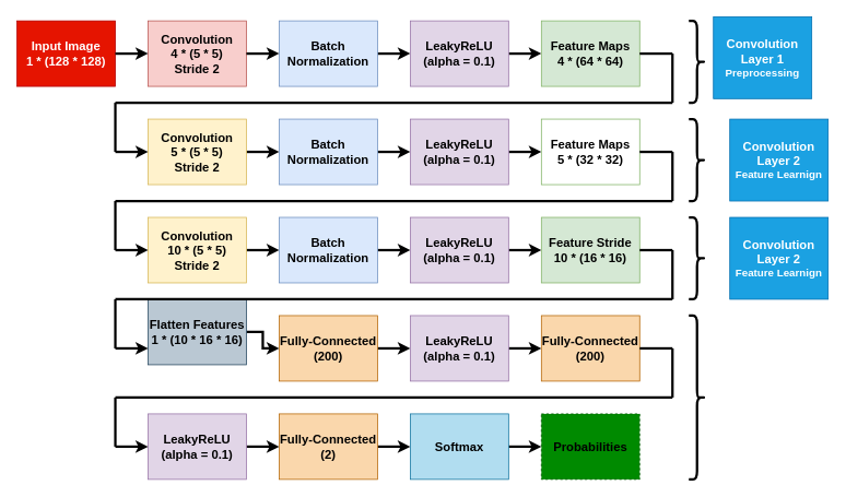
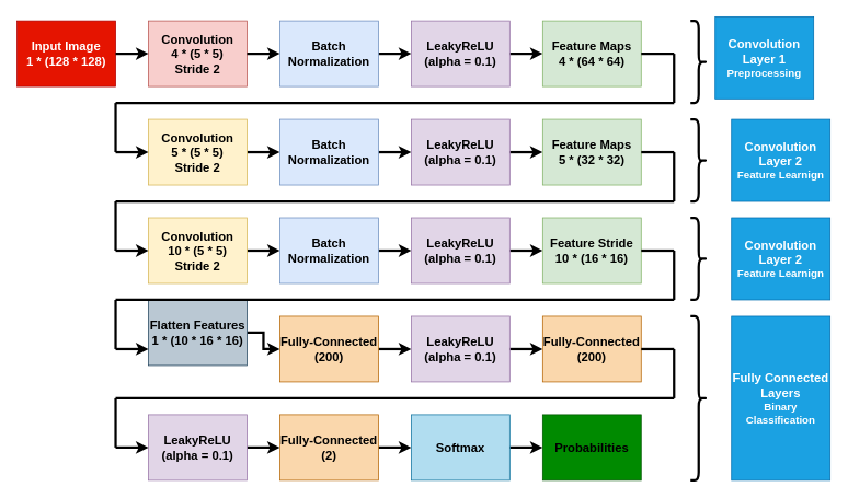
  <mxCell id="0" />
  <mxCell id="1" parent="0" />
  <mxCell id="2" value="&lt;font style=&quot;font-size: 15px&quot;&gt;&lt;b&gt;Input Image&lt;br&gt;1 * (128 * 128)&lt;/b&gt;&lt;br&gt;&lt;/font&gt;" style="rounded=0;whiteSpace=wrap;html=1;fillColor=#e51400;strokeColor=#B20000;fontColor=#ffffff;" vertex="1" parent="1"><mxGeometry x="20" y="25" width="120" height="80" as="geometry" /></mxCell>
  <mxCell id="3" value="&lt;b style=&quot;font-size: 15px&quot;&gt;Convolution&lt;br&gt;4 * (5 * 5)&lt;br&gt;Stride 2&lt;br&gt;&lt;/b&gt;" style="rounded=0;whiteSpace=wrap;html=1;fillColor=#f8cecc;strokeColor=#b85450;" vertex="1" parent="1"><mxGeometry x="180" y="25" width="120" height="80" as="geometry" /></mxCell>
  <mxCell id="4" value="" style="edgeStyle=orthogonalEdgeStyle;rounded=0;orthogonalLoop=1;jettySize=auto;html=1;strokeWidth=3;" edge="1" parent="1" source="5" target="7"><mxGeometry relative="1" as="geometry" /></mxCell>
  <mxCell id="5" value="&lt;b style=&quot;font-size: 15px&quot;&gt;Batch&lt;br&gt;Normalization&lt;br&gt;&lt;/b&gt;" style="rounded=0;whiteSpace=wrap;html=1;fillColor=#dae8fc;strokeColor=#6c8ebf;" vertex="1" parent="1"><mxGeometry x="340" y="25" width="120" height="80" as="geometry" /></mxCell>
  <mxCell id="6" value="" style="edgeStyle=orthogonalEdgeStyle;rounded=0;orthogonalLoop=1;jettySize=auto;html=1;strokeWidth=3;" edge="1" parent="1" source="7" target="8"><mxGeometry relative="1" as="geometry" /></mxCell>
  <mxCell id="7" value="&lt;b style=&quot;font-size: 15px&quot;&gt;LeakyReLU&lt;br&gt;(alpha = 0.1)&lt;/b&gt;" style="rounded=0;whiteSpace=wrap;html=1;fillColor=#e1d5e7;strokeColor=#9673a6;" vertex="1" parent="1"><mxGeometry x="500" y="25" width="120" height="80" as="geometry" /></mxCell>
  <mxCell id="8" value="&lt;b style=&quot;font-size: 15px&quot;&gt;Feature Maps&lt;br&gt;4 * (64 * 64)&lt;/b&gt;" style="rounded=0;whiteSpace=wrap;html=1;fillColor=#d5e8d4;strokeColor=#82b366;" vertex="1" parent="1"><mxGeometry x="660" y="25" width="120" height="80" as="geometry" /></mxCell>
  <mxCell id="9" value="" style="edgeStyle=orthogonalEdgeStyle;rounded=0;orthogonalLoop=1;jettySize=auto;html=1;strokeWidth=3;" edge="1" parent="1" source="10" target="12"><mxGeometry relative="1" as="geometry" /></mxCell>
  <mxCell id="10" value="&lt;b style=&quot;font-size: 15px&quot;&gt;Convolution&lt;br&gt;5 * (5 * 5)&lt;br&gt;Stride 2&lt;/b&gt;" style="rounded=0;whiteSpace=wrap;html=1;fillColor=#fff2cc;strokeColor=#d6b656;" vertex="1" parent="1"><mxGeometry x="180" y="145" width="120" height="80" as="geometry" /></mxCell>
  <mxCell id="11" value="" style="edgeStyle=orthogonalEdgeStyle;rounded=0;orthogonalLoop=1;jettySize=auto;html=1;strokeWidth=3;" edge="1" parent="1" source="12" target="14"><mxGeometry relative="1" as="geometry" /></mxCell>
  <mxCell id="12" value="&lt;b style=&quot;font-size: 15px&quot;&gt;Batch&lt;br&gt;Normalization&lt;/b&gt;" style="rounded=0;whiteSpace=wrap;html=1;fillColor=#dae8fc;strokeColor=#6c8ebf;" vertex="1" parent="1"><mxGeometry x="340" y="145" width="120" height="80" as="geometry" /></mxCell>
  <mxCell id="13" value="" style="edgeStyle=orthogonalEdgeStyle;rounded=0;orthogonalLoop=1;jettySize=auto;html=1;strokeWidth=3;" edge="1" parent="1" source="14" target="15"><mxGeometry relative="1" as="geometry" /></mxCell>
  <mxCell id="14" value="&lt;b style=&quot;font-size: 15px&quot;&gt;LeakyReLU&lt;br&gt;(alpha = 0.1)&lt;/b&gt;" style="rounded=0;whiteSpace=wrap;html=1;fillColor=#e1d5e7;strokeColor=#9673a6;" vertex="1" parent="1"><mxGeometry x="500" y="145" width="120" height="80" as="geometry" /></mxCell>
- <mxCell id="15" value="&lt;b style=&quot;font-size: 15px&quot;&gt;Feature Maps&lt;br&gt;5 * (32 * 32)&lt;/b&gt;" style="rounded=0;whiteSpace=wrap;html=1;fillColor=#ffffff;strokeColor=#82b366;" vertex="1" parent="1"><mxGeometry x="660" y="145" width="120" height="80" as="geometry" /></mxCell>
+ <mxCell id="15" value="&lt;b style=&quot;font-size: 15px&quot;&gt;Feature Maps&lt;br&gt;5 * (32 * 32)&lt;/b&gt;" style="rounded=0;whiteSpace=wrap;html=1;fillColor=#d5e8d4;strokeColor=#82b366;" vertex="1" parent="1"><mxGeometry x="660" y="145" width="120" height="80" as="geometry" /></mxCell>
  <mxCell id="16" value="" style="edgeStyle=orthogonalEdgeStyle;rounded=0;orthogonalLoop=1;jettySize=auto;html=1;strokeWidth=3;" edge="1" parent="1" source="17" target="19"><mxGeometry relative="1" as="geometry" /></mxCell>
  <mxCell id="17" value="&lt;b style=&quot;font-size: 15px&quot;&gt;Convolution&lt;br&gt;10 * (5 * 5)&lt;br&gt;Stride 2&lt;/b&gt;" style="rounded=0;whiteSpace=wrap;html=1;fillColor=#fff2cc;strokeColor=#d6b656;" vertex="1" parent="1"><mxGeometry x="180" y="265" width="120" height="80" as="geometry" /></mxCell>
  <mxCell id="18" value="" style="edgeStyle=orthogonalEdgeStyle;rounded=0;orthogonalLoop=1;jettySize=auto;html=1;strokeWidth=3;" edge="1" parent="1" source="19" target="21"><mxGeometry relative="1" as="geometry" /></mxCell>
  <mxCell id="19" value="&lt;b style=&quot;font-size: 15px&quot;&gt;Batch&lt;br&gt;Normalization&lt;/b&gt;" style="rounded=0;whiteSpace=wrap;html=1;fillColor=#dae8fc;strokeColor=#6c8ebf;" vertex="1" parent="1"><mxGeometry x="340" y="265" width="120" height="80" as="geometry" /></mxCell>
  <mxCell id="20" value="" style="edgeStyle=orthogonalEdgeStyle;rounded=0;orthogonalLoop=1;jettySize=auto;html=1;strokeWidth=3;" edge="1" parent="1" source="21" target="22"><mxGeometry relative="1" as="geometry" /></mxCell>
  <mxCell id="21" value="&lt;b style=&quot;font-size: 15px&quot;&gt;LeakyReLU&lt;br&gt;(alpha = 0.1)&lt;/b&gt;" style="rounded=0;whiteSpace=wrap;html=1;fillColor=#e1d5e7;strokeColor=#9673a6;" vertex="1" parent="1"><mxGeometry x="500" y="265" width="120" height="80" as="geometry" /></mxCell>
  <mxCell id="22" value="&lt;b style=&quot;font-size: 15px&quot;&gt;Feature Stride&lt;br&gt;10 * (16 * 16)&lt;/b&gt;" style="rounded=0;whiteSpace=wrap;html=1;fillColor=#d5e8d4;strokeColor=#82b366;" vertex="1" parent="1"><mxGeometry x="660" y="265" width="120" height="80" as="geometry" /></mxCell>
  <mxCell id="23" value="" style="edgeStyle=orthogonalEdgeStyle;rounded=0;orthogonalLoop=1;jettySize=auto;html=1;strokeWidth=3;" edge="1" parent="1" source="24" target="26"><mxGeometry relative="1" as="geometry" /></mxCell>
  <mxCell id="24" value="&lt;b style=&quot;font-size: 15px&quot;&gt;Flatten Features&lt;br&gt;1 * (10 * 16 * 16)&lt;/b&gt;" style="rounded=0;whiteSpace=wrap;html=1;fillColor=#bac8d3;strokeColor=#23445d;" vertex="1" parent="1"><mxGeometry x="180" y="365" width="120" height="80" as="geometry" /></mxCell>
  <mxCell id="25" value="" style="edgeStyle=orthogonalEdgeStyle;rounded=0;orthogonalLoop=1;jettySize=auto;html=1;strokeWidth=3;" edge="1" parent="1" source="26" target="28"><mxGeometry relative="1" as="geometry" /></mxCell>
  <mxCell id="26" value="&lt;b style=&quot;font-size: 15px&quot;&gt;Fully-Connected&lt;br&gt;(200)&lt;/b&gt;" style="rounded=0;whiteSpace=wrap;html=1;fillColor=#fad7ac;strokeColor=#b46504;" vertex="1" parent="1"><mxGeometry x="340" y="385" width="120" height="80" as="geometry" /></mxCell>
  <mxCell id="27" value="" style="edgeStyle=orthogonalEdgeStyle;rounded=0;orthogonalLoop=1;jettySize=auto;html=1;strokeWidth=3;" edge="1" parent="1" source="28" target="29"><mxGeometry relative="1" as="geometry" /></mxCell>
  <mxCell id="28" value="&lt;b style=&quot;font-size: 15px&quot;&gt;LeakyReLU&lt;br&gt;(alpha = 0.1)&lt;/b&gt;" style="rounded=0;whiteSpace=wrap;html=1;fillColor=#e1d5e7;strokeColor=#9673a6;" vertex="1" parent="1"><mxGeometry x="500" y="385" width="120" height="80" as="geometry" /></mxCell>
  <mxCell id="29" value="&lt;b style=&quot;font-size: 15px&quot;&gt;Fully-Connected&lt;br&gt;(200)&lt;/b&gt;" style="rounded=0;whiteSpace=wrap;html=1;fillColor=#fad7ac;strokeColor=#b46504;" vertex="1" parent="1"><mxGeometry x="660" y="385" width="120" height="80" as="geometry" /></mxCell>
  <mxCell id="30" value="" style="edgeStyle=orthogonalEdgeStyle;rounded=0;orthogonalLoop=1;jettySize=auto;html=1;strokeWidth=3;" edge="1" parent="1" source="31" target="33"><mxGeometry relative="1" as="geometry" /></mxCell>
  <mxCell id="31" value="&lt;b style=&quot;font-size: 15px&quot;&gt;LeakyReLU&lt;br&gt;(alpha = 0.1)&lt;/b&gt;" style="rounded=0;whiteSpace=wrap;html=1;fillColor=#e1d5e7;strokeColor=#9673a6;" vertex="1" parent="1"><mxGeometry x="180" y="505" width="120" height="80" as="geometry" /></mxCell>
  <mxCell id="32" value="" style="edgeStyle=orthogonalEdgeStyle;rounded=0;orthogonalLoop=1;jettySize=auto;html=1;strokeWidth=3;" edge="1" parent="1" source="33" target="35"><mxGeometry relative="1" as="geometry" /></mxCell>
  <mxCell id="33" value="&lt;b style=&quot;font-size: 15px&quot;&gt;Fully-Connected&lt;br&gt;(2)&lt;/b&gt;" style="rounded=0;whiteSpace=wrap;html=1;fillColor=#fad7ac;strokeColor=#b46504;" vertex="1" parent="1"><mxGeometry x="340" y="505" width="120" height="80" as="geometry" /></mxCell>
  <mxCell id="34" value="" style="edgeStyle=orthogonalEdgeStyle;rounded=0;orthogonalLoop=1;jettySize=auto;html=1;strokeWidth=3;" edge="1" parent="1" source="35" target="36"><mxGeometry relative="1" as="geometry" /></mxCell>
  <mxCell id="35" value="&lt;span style=&quot;font-size: 15px&quot;&gt;&lt;b&gt;Softmax&lt;/b&gt;&lt;/span&gt;" style="rounded=0;whiteSpace=wrap;html=1;fillColor=#b1ddf0;strokeColor=#10739e;" vertex="1" parent="1"><mxGeometry x="500" y="505" width="120" height="80" as="geometry" /></mxCell>
- <mxCell id="36" value="&lt;font color=&quot;#000000&quot;&gt;&lt;span style=&quot;font-size: 15px&quot;&gt;&lt;b&gt;Probabilities&lt;/b&gt;&lt;/span&gt;&lt;/font&gt;" style="rounded=0;whiteSpace=wrap;html=1;fillColor=#008a00;strokeColor=#005700;fontColor=#ffffff;dashed=1;" vertex="1" parent="1"><mxGeometry x="660" y="505" width="120" height="80" as="geometry" /></mxCell>
+ <mxCell id="36" value="&lt;font color=&quot;#000000&quot;&gt;&lt;span style=&quot;font-size: 15px&quot;&gt;&lt;b&gt;Probabilities&lt;/b&gt;&lt;/span&gt;&lt;/font&gt;" style="rounded=0;whiteSpace=wrap;html=1;fillColor=#008a00;strokeColor=#005700;fontColor=#ffffff;" vertex="1" parent="1"><mxGeometry x="660" y="505" width="120" height="80" as="geometry" /></mxCell>
  <mxCell id="37" value="" style="endArrow=classic;html=1;exitX=1;exitY=0.5;exitDx=0;exitDy=0;entryX=0;entryY=0.5;entryDx=0;entryDy=0;strokeWidth=3;" edge="1" parent="1" source="3" target="5"><mxGeometry width="50" height="50" relative="1" as="geometry"><mxPoint x="600" y="345" as="sourcePoint" /><mxPoint x="650" y="295" as="targetPoint" /></mxGeometry></mxCell>
  <mxCell id="38" value="" style="group" vertex="1" connectable="0" parent="1"><mxGeometry x="140" y="65" width="680" height="120" as="geometry" /></mxCell>
  <mxCell id="39" value="" style="endArrow=none;html=1;strokeWidth=3;" edge="1" parent="38"><mxGeometry width="50" height="50" relative="1" as="geometry"><mxPoint x="640" as="sourcePoint" /><mxPoint x="680" as="targetPoint" /></mxGeometry></mxCell>
  <mxCell id="40" value="" style="endArrow=none;html=1;strokeWidth=3;" edge="1" parent="38"><mxGeometry width="50" height="50" relative="1" as="geometry"><mxPoint x="680" y="60" as="sourcePoint" /><mxPoint x="680" as="targetPoint" /></mxGeometry></mxCell>
  <mxCell id="41" value="" style="endArrow=none;html=1;strokeWidth=3;" edge="1" parent="38"><mxGeometry width="50" height="50" relative="1" as="geometry"><mxPoint y="60" as="sourcePoint" /><mxPoint x="680" y="60" as="targetPoint" /></mxGeometry></mxCell>
  <mxCell id="42" value="" style="endArrow=none;html=1;strokeWidth=3;" edge="1" parent="38"><mxGeometry width="50" height="50" relative="1" as="geometry"><mxPoint y="120" as="sourcePoint" /><mxPoint y="60" as="targetPoint" /></mxGeometry></mxCell>
  <mxCell id="43" value="" style="endArrow=classic;html=1;strokeWidth=3;entryX=0;entryY=0.5;entryDx=0;entryDy=0;" edge="1" parent="38" target="10"><mxGeometry width="50" height="50" relative="1" as="geometry"><mxPoint y="120" as="sourcePoint" /><mxPoint x="230" y="160" as="targetPoint" /></mxGeometry></mxCell>
  <mxCell id="44" value="" style="group" vertex="1" connectable="0" parent="1"><mxGeometry x="140" y="185" width="680" height="120" as="geometry" /></mxCell>
  <mxCell id="45" value="" style="endArrow=none;html=1;strokeWidth=3;" edge="1" parent="44"><mxGeometry width="50" height="50" relative="1" as="geometry"><mxPoint x="640" as="sourcePoint" /><mxPoint x="680" as="targetPoint" /></mxGeometry></mxCell>
  <mxCell id="46" value="" style="endArrow=none;html=1;strokeWidth=3;" edge="1" parent="44"><mxGeometry width="50" height="50" relative="1" as="geometry"><mxPoint x="680" y="60" as="sourcePoint" /><mxPoint x="680" as="targetPoint" /></mxGeometry></mxCell>
  <mxCell id="47" value="" style="endArrow=none;html=1;strokeWidth=3;" edge="1" parent="44"><mxGeometry width="50" height="50" relative="1" as="geometry"><mxPoint y="60" as="sourcePoint" /><mxPoint x="680" y="60" as="targetPoint" /></mxGeometry></mxCell>
  <mxCell id="48" value="" style="endArrow=none;html=1;strokeWidth=3;" edge="1" parent="44"><mxGeometry width="50" height="50" relative="1" as="geometry"><mxPoint y="120" as="sourcePoint" /><mxPoint y="60" as="targetPoint" /></mxGeometry></mxCell>
  <mxCell id="49" value="" style="endArrow=classic;html=1;strokeWidth=3;entryX=0;entryY=0.5;entryDx=0;entryDy=0;" edge="1" parent="44" target="17"><mxGeometry width="50" height="50" relative="1" as="geometry"><mxPoint y="120" as="sourcePoint" /><mxPoint x="230" y="160" as="targetPoint" /></mxGeometry></mxCell>
  <mxCell id="50" value="" style="endArrow=none;html=1;strokeWidth=3;" edge="1" parent="44"><mxGeometry width="50" height="50" relative="1" as="geometry"><mxPoint x="640" y="120" as="sourcePoint" /><mxPoint x="680" y="120" as="targetPoint" /></mxGeometry></mxCell>
  <mxCell id="51" value="" style="endArrow=none;html=1;strokeWidth=3;" edge="1" parent="44"><mxGeometry width="50" height="50" relative="1" as="geometry"><mxPoint x="680" y="180" as="sourcePoint" /><mxPoint x="680" y="120" as="targetPoint" /></mxGeometry></mxCell>
  <mxCell id="52" value="" style="endArrow=none;html=1;strokeWidth=3;" edge="1" parent="44"><mxGeometry width="50" height="50" relative="1" as="geometry"><mxPoint y="180" as="sourcePoint" /><mxPoint x="680" y="180" as="targetPoint" /></mxGeometry></mxCell>
  <mxCell id="53" value="" style="endArrow=none;html=1;strokeWidth=3;" edge="1" parent="44"><mxGeometry width="50" height="50" relative="1" as="geometry"><mxPoint y="240" as="sourcePoint" /><mxPoint y="180" as="targetPoint" /></mxGeometry></mxCell>
  <mxCell id="54" value="" style="endArrow=classic;html=1;strokeWidth=3;entryX=0;entryY=0.5;entryDx=0;entryDy=0;" edge="1" parent="44"><mxGeometry width="50" height="50" relative="1" as="geometry"><mxPoint y="240" as="sourcePoint" /><mxPoint x="40" y="240" as="targetPoint" /></mxGeometry></mxCell>
  <mxCell id="55" value="" style="endArrow=none;html=1;strokeWidth=3;" edge="1" parent="1"><mxGeometry width="50" height="50" relative="1" as="geometry"><mxPoint x="780" y="425" as="sourcePoint" /><mxPoint x="820" y="425" as="targetPoint" /></mxGeometry></mxCell>
  <mxCell id="56" value="" style="endArrow=none;html=1;strokeWidth=3;" edge="1" parent="1"><mxGeometry width="50" height="50" relative="1" as="geometry"><mxPoint x="820" y="485" as="sourcePoint" /><mxPoint x="820" y="425" as="targetPoint" /></mxGeometry></mxCell>
  <mxCell id="57" value="" style="endArrow=none;html=1;strokeWidth=3;" edge="1" parent="1"><mxGeometry width="50" height="50" relative="1" as="geometry"><mxPoint x="140" y="485" as="sourcePoint" /><mxPoint x="820" y="485" as="targetPoint" /></mxGeometry></mxCell>
  <mxCell id="58" value="" style="endArrow=none;html=1;strokeWidth=3;" edge="1" parent="1"><mxGeometry width="50" height="50" relative="1" as="geometry"><mxPoint x="140" y="545" as="sourcePoint" /><mxPoint x="140" y="485" as="targetPoint" /></mxGeometry></mxCell>
  <mxCell id="59" value="" style="endArrow=classic;html=1;strokeWidth=3;entryX=0;entryY=0.5;entryDx=0;entryDy=0;" edge="1" parent="1"><mxGeometry width="50" height="50" relative="1" as="geometry"><mxPoint x="140" y="545" as="sourcePoint" /><mxPoint x="180" y="545" as="targetPoint" /></mxGeometry></mxCell>
  <mxCell id="60" value="" style="endArrow=classic;html=1;strokeWidth=3;exitX=1;exitY=0.5;exitDx=0;exitDy=0;entryX=0;entryY=0.5;entryDx=0;entryDy=0;" edge="1" parent="1" source="2" target="3"><mxGeometry width="50" height="50" relative="1" as="geometry"><mxPoint x="320" y="275" as="sourcePoint" /><mxPoint x="370" y="225" as="targetPoint" /></mxGeometry></mxCell>
  <mxCell id="61" value="" style="shape=curlyBracket;whiteSpace=wrap;html=1;rounded=1;strokeWidth=3;rotation=-180;" vertex="1" parent="1"><mxGeometry x="840" y="25" width="20" height="100" as="geometry" /></mxCell>
  <mxCell id="62" value="" style="shape=curlyBracket;whiteSpace=wrap;html=1;rounded=1;strokeWidth=3;rotation=-180;" vertex="1" parent="1"><mxGeometry x="840" y="145" width="20" height="100" as="geometry" /></mxCell>
  <mxCell id="63" value="" style="shape=curlyBracket;whiteSpace=wrap;html=1;rounded=1;strokeWidth=3;rotation=-180;" vertex="1" parent="1"><mxGeometry x="840" y="265" width="20" height="100" as="geometry" /></mxCell>
  <mxCell id="64" value="" style="shape=curlyBracket;whiteSpace=wrap;html=1;rounded=1;strokeWidth=3;rotation=-180;" vertex="1" parent="1"><mxGeometry x="840" y="385" width="20" height="200" as="geometry" /></mxCell>
  <mxCell id="65" value="&lt;font&gt;&lt;b&gt;&lt;span style=&quot;font-size: 15px&quot;&gt;Convolution Layer 1&lt;/span&gt;&lt;br&gt;&lt;font style=&quot;font-size: 13px&quot;&gt;Preprocessing&lt;/font&gt;&lt;/b&gt;&lt;/font&gt;" style="rounded=0;whiteSpace=wrap;html=1;fillColor=#1ba1e2;strokeColor=#006EAF;fontColor=#ffffff;" vertex="1" parent="1"><mxGeometry x="870" y="20" width="120" height="100" as="geometry" /></mxCell>
  <mxCell id="66" value="&lt;b&gt;&lt;span style=&quot;font-size: 15px&quot;&gt;Convolution Layer 2&lt;/span&gt;&lt;br&gt;&lt;font style=&quot;font-size: 13px&quot;&gt;Feature Learnign&lt;/font&gt;&lt;/b&gt;" style="rounded=0;whiteSpace=wrap;html=1;fillColor=#1ba1e2;strokeColor=#006EAF;fontColor=#ffffff;" vertex="1" parent="1"><mxGeometry x="890" y="145" width="120" height="100" as="geometry" /></mxCell>
  <mxCell id="67" value="&lt;b&gt;&lt;span style=&quot;font-size: 15px&quot;&gt;Convolution Layer 2&lt;/span&gt;&lt;br&gt;&lt;font style=&quot;font-size: 13px&quot;&gt;Feature Learnign&lt;/font&gt;&lt;/b&gt;" style="rounded=0;whiteSpace=wrap;html=1;fillColor=#1ba1e2;strokeColor=#006EAF;fontColor=#ffffff;" vertex="1" parent="1"><mxGeometry x="890" y="265" width="120" height="100" as="geometry" /></mxCell>
+ <mxCell id="68" value="&lt;b&gt;&lt;span style=&quot;font-size: 15px&quot;&gt;Fully Connected Layers&lt;br&gt;&lt;/span&gt;&lt;font style=&quot;font-size: 13px&quot;&gt;Binary Classification&lt;/font&gt;&lt;/b&gt;" style="rounded=0;whiteSpace=wrap;html=1;fillColor=#1ba1e2;strokeColor=#006EAF;fontColor=#ffffff;" vertex="1" parent="1"><mxGeometry x="890" y="385" width="120" height="200" as="geometry" /></mxCell>
